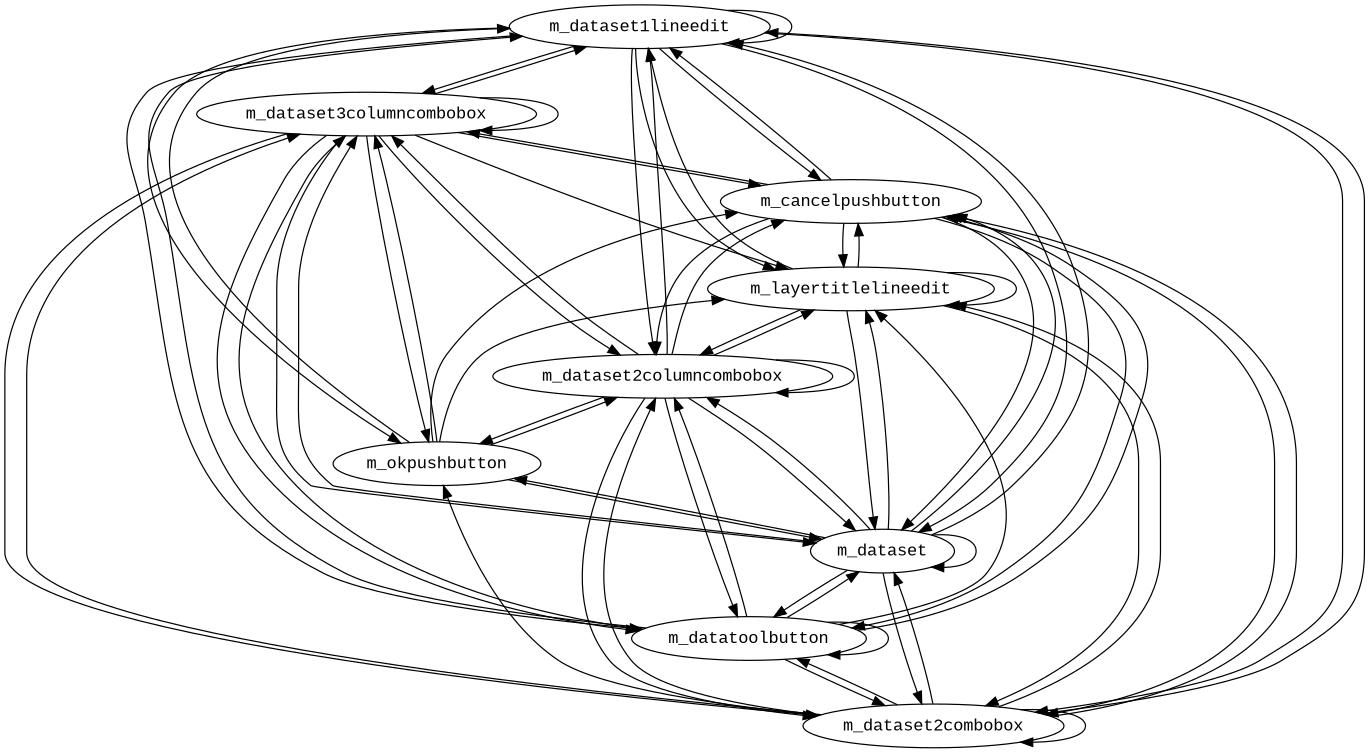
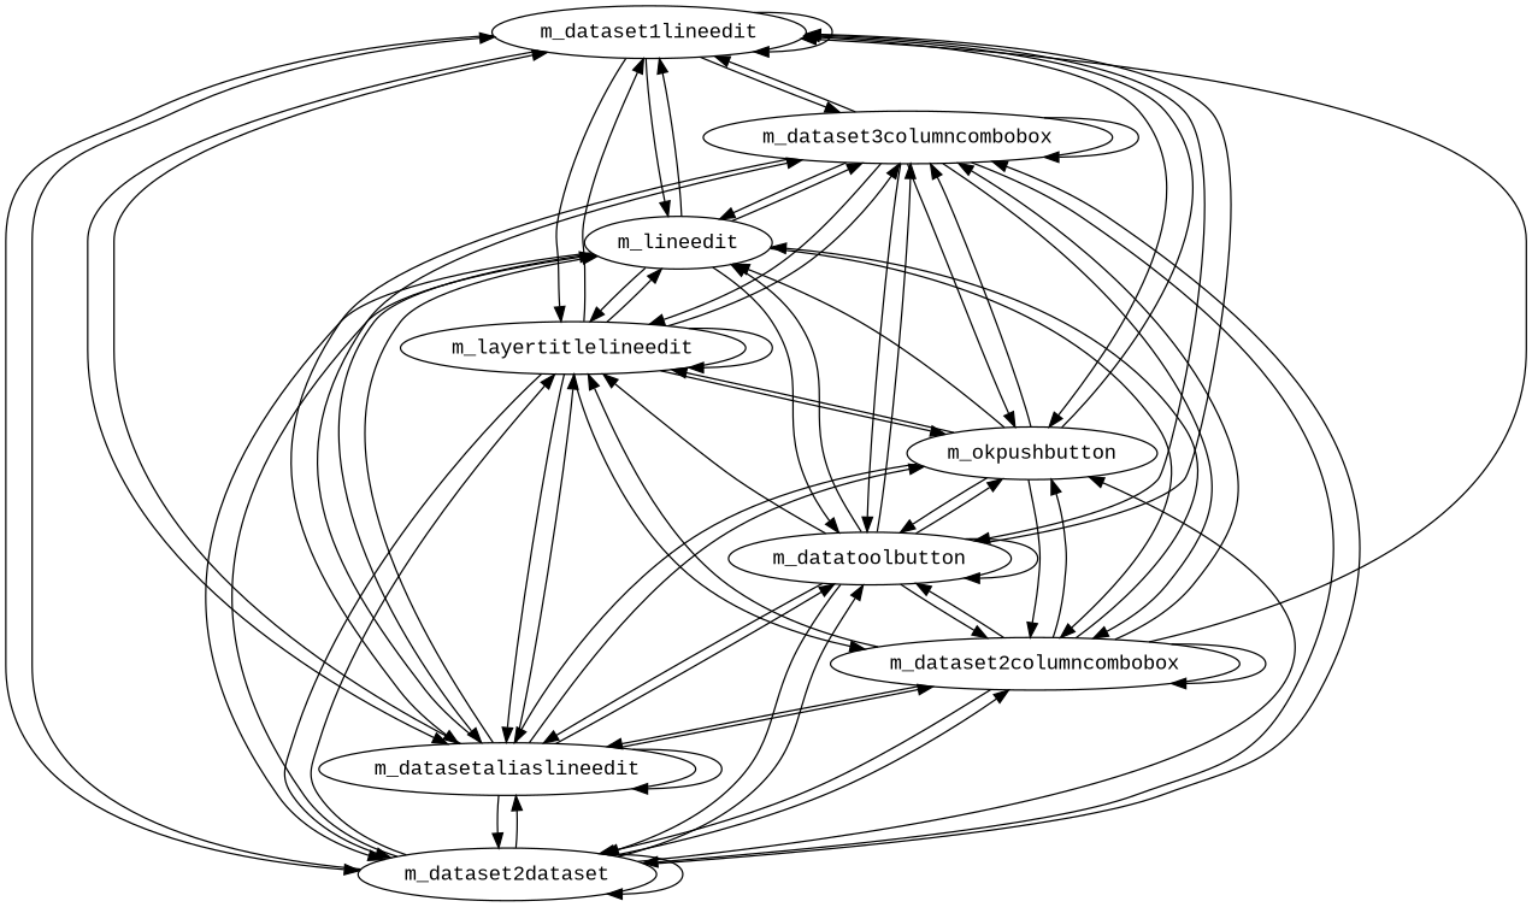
  strict digraph {
    fontname="Liberation Mono"
    node [fontname="Liberation Mono"]
    edge [fontname="Liberation Mono"]
    n1 [label=m_dataset1lineedit]
    n2 [label=m_dataset3columncombobox]
-   n3 [label=m_dataset2combobox]
-   n4 [label=m_dataset]
+   n3 [label=m_dataset2dataset]
+   n4 [label=m_datasetaliaslineedit]
    n5 [label=m_dataset2columncombobox]
    n6 [label=m_datatoolbutton]
    n7 [label=m_layertitlelineedit]
    n8 [label=m_okpushbutton]
-   n9 [label=m_cancelpushbutton]
+   n9 [label=m_lineedit]
    n1 -> n1
    n1 -> n2
    n1 -> n3
    n1 -> n4
-   n1 -> n5
    n1 -> n6
    n1 -> n7
    n1 -> n8
    n1 -> n9
    n2 -> n1
    n2 -> n2
    n2 -> n3
    n2 -> n4
    n2 -> n5
    n2 -> n6
    n2 -> n7
    n2 -> n8
    n2 -> n9
    n3 -> n1
    n3 -> n2
    n3 -> n3
    n3 -> n4
    n3 -> n5
    n3 -> n6
    n3 -> n7
    n3 -> n8
    n3 -> n9
    n4 -> n1
    n4 -> n2
    n4 -> n3
    n4 -> n4
    n4 -> n5
    n4 -> n6
    n4 -> n7
    n4 -> n8
    n4 -> n9
    n5 -> n1
    n5 -> n2
    n5 -> n3
    n5 -> n4
    n5 -> n5
    n5 -> n6
    n5 -> n7
    n5 -> n8
    n5 -> n9
    n6 -> n1
    n6 -> n2
    n6 -> n3
    n6 -> n4
    n6 -> n5
    n6 -> n6
    n6 -> n7
+   n6 -> n8
    n6 -> n9
    n7 -> n1
+   n7 -> n2
    n7 -> n3
    n7 -> n4
    n7 -> n5
    n7 -> n7
+   n7 -> n8
    n7 -> n9
    n8 -> n1
    n8 -> n2
    n8 -> n4
    n8 -> n5
+   n8 -> n6
    n8 -> n7
    n8 -> n9
    n9 -> n1
    n9 -> n2
    n9 -> n3
    n9 -> n4
    n9 -> n5
    n9 -> n6
    n9 -> n7
  }
